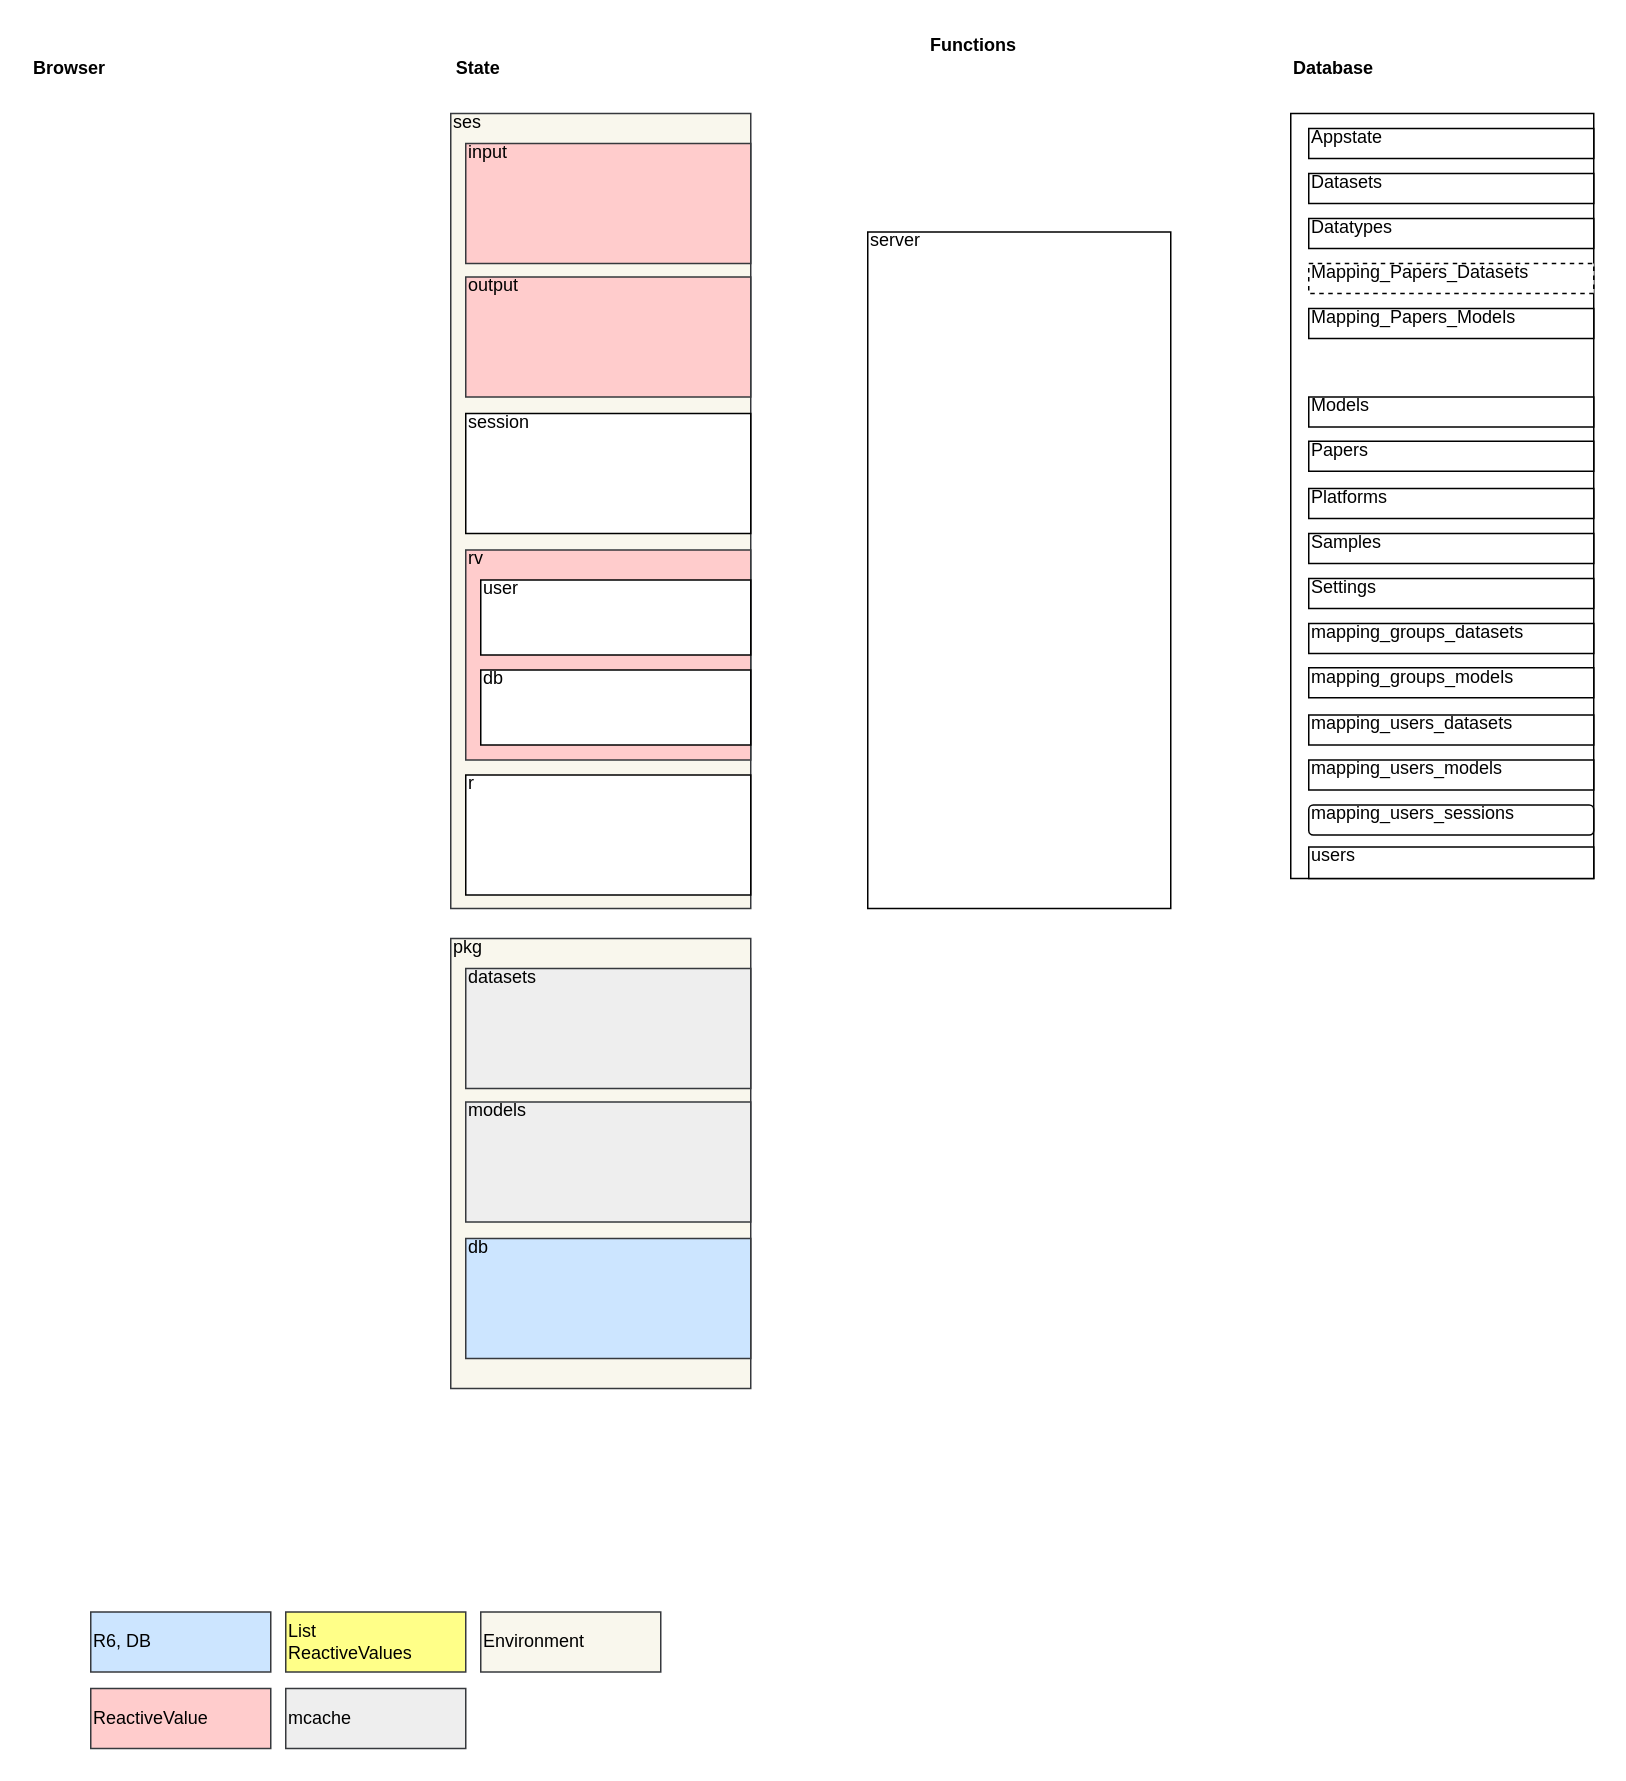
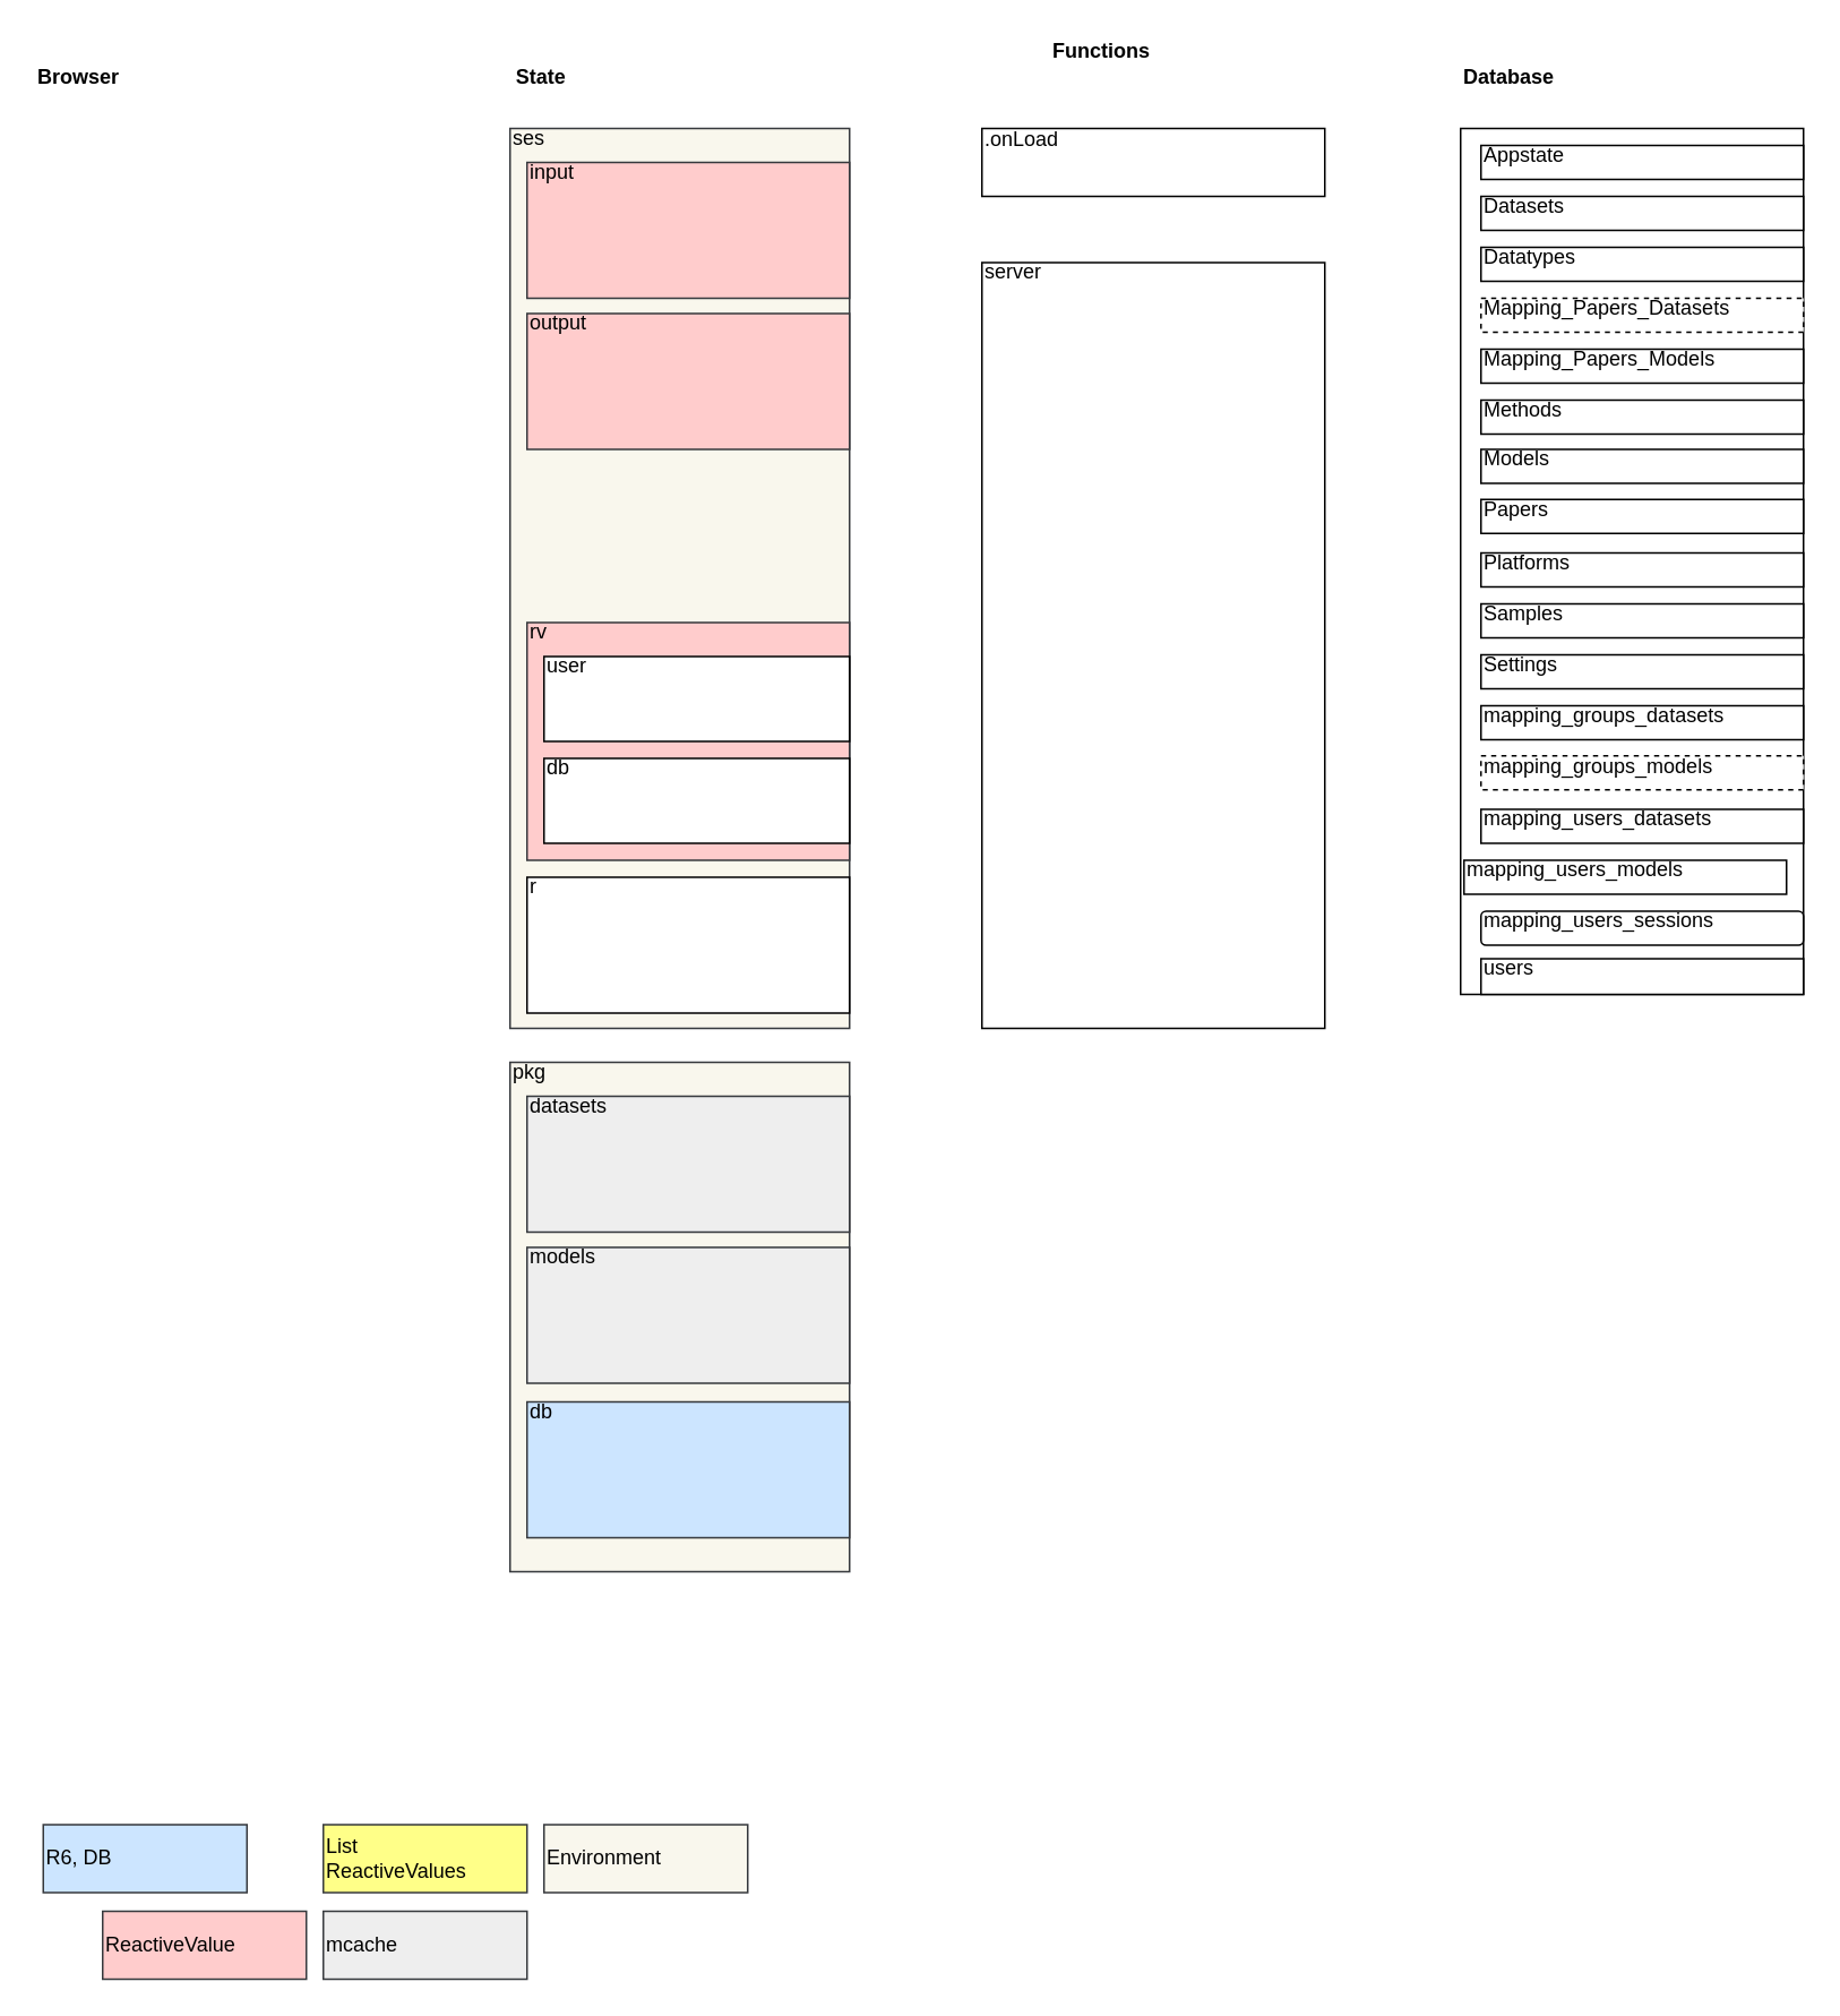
  <mxCell id="0" />
  <mxCell id="1" parent="0" />
  <mxCell id="2" value="&lt;b&gt;State&lt;/b&gt;" style="text;html=1;align=center;verticalAlign=middle;resizable=0;points=[];autosize=1;strokeColor=none;fillColor=default;gradientColor=none;fillOpacity=100;" parent="1" vertex="1"><mxGeometry x="298" width="40" height="20" as="geometry" y="35" /></mxCell>
  <mxCell id="3" value="&lt;b&gt;Browser&lt;/b&gt;" style="text;html=1;align=left;verticalAlign=middle;resizable=0;points=[];autosize=1;strokeColor=none;fillColor=default;gradientColor=none;fillOpacity=100;" parent="1" vertex="1"><mxGeometry width="60" height="20" as="geometry" x="20" y="35" /></mxCell>
  <mxCell id="4" value="ses" style="rounded=0;whiteSpace=wrap;html=1;align=left;labelPosition=center;verticalLabelPosition=middle;verticalAlign=top;spacingTop=-8;fillColor=#f9f7ed;fillOpacity=100;strokeColor=#36393d;" parent="1" vertex="1"><mxGeometry x="300" y="75" width="200" height="530" as="geometry" /></mxCell>
+ <mxCell id="5" value=".onLoad" style="rounded=0;whiteSpace=wrap;html=1;align=left;labelPosition=center;verticalLabelPosition=middle;verticalAlign=top;spacingTop=-7;fillColor=default;gradientColor=none;fillOpacity=100;" parent="1" vertex="1"><mxGeometry x="578" y="75" width="202" height="40" as="geometry" /></mxCell>
  <mxCell id="6" value="server" style="rounded=0;whiteSpace=wrap;html=1;align=left;labelPosition=center;verticalLabelPosition=middle;verticalAlign=top;spacingTop=-8;fillColor=default;gradientColor=none;fillOpacity=100;" parent="1" vertex="1"><mxGeometry x="578" y="154" width="202" height="451" as="geometry" /></mxCell>
  <mxCell id="7" value="&lt;b&gt;Functions&lt;/b&gt;" style="text;html=1;align=left;verticalAlign=middle;resizable=0;points=[];autosize=1;strokeColor=none;fillColor=default;gradientColor=none;fillOpacity=100;" parent="1" vertex="1"><mxGeometry x="618" y="20" width="70" height="20" as="geometry" /></mxCell>
  <mxCell id="8" value="input" style="rounded=0;whiteSpace=wrap;html=1;align=left;labelPosition=center;verticalLabelPosition=middle;verticalAlign=top;spacingTop=-8;fillColor=#ffcccc;fillOpacity=100;strokeColor=#36393d;" parent="1" vertex="1"><mxGeometry x="310" y="95" width="190" height="80" as="geometry" /></mxCell>
  <mxCell id="9" value="output" style="rounded=0;whiteSpace=wrap;html=1;align=left;labelPosition=center;verticalLabelPosition=middle;verticalAlign=top;spacingTop=-8;fillColor=#ffcccc;fillOpacity=100;strokeColor=#36393d;" parent="1" vertex="1"><mxGeometry x="310" y="184" width="190" height="80" as="geometry" /></mxCell>
- <mxCell id="10" value="session" style="rounded=0;whiteSpace=wrap;html=1;align=left;labelPosition=center;verticalLabelPosition=middle;verticalAlign=top;spacingTop=-8;fillOpacity=100;" parent="1" vertex="1"><mxGeometry x="310" y="275" width="190" height="80" as="geometry" /></mxCell>
  <mxCell id="11" value="r" style="rounded=0;whiteSpace=wrap;html=1;align=left;labelPosition=center;verticalLabelPosition=middle;verticalAlign=top;spacingTop=-8;fillOpacity=100;" parent="1" vertex="1"><mxGeometry x="310" y="516" width="190" height="80" as="geometry" /></mxCell>
  <mxCell id="12" value="" style="rounded=0;whiteSpace=wrap;html=1;align=left;labelPosition=center;verticalLabelPosition=middle;verticalAlign=top;fillColor=default;gradientColor=none;fillOpacity=100;" vertex="1" parent="1"><mxGeometry x="860" y="75" width="202" height="510" as="geometry" /></mxCell>
  <mxCell id="13" value="&lt;b&gt;Database&lt;/b&gt;" style="text;html=1;align=left;verticalAlign=middle;resizable=0;points=[];autosize=1;strokeColor=none;fillColor=default;gradientColor=none;fillOpacity=100;" vertex="1" parent="1"><mxGeometry x="860" width="70" height="20" as="geometry" y="35" /></mxCell>
  <mxCell id="14" value="Appstate" style="rounded=0;whiteSpace=wrap;html=1;align=left;labelPosition=center;verticalLabelPosition=middle;verticalAlign=top;spacingTop=-8;fillColor=default;gradientColor=none;fillOpacity=100;" vertex="1" parent="1"><mxGeometry x="872" y="85" width="190" height="20" as="geometry" /></mxCell>
  <mxCell id="15" value="Datasets" style="rounded=0;whiteSpace=wrap;html=1;align=left;labelPosition=center;verticalLabelPosition=middle;verticalAlign=top;spacingTop=-8;fillColor=default;gradientColor=none;fillOpacity=100;" vertex="1" parent="1"><mxGeometry x="872" y="115" width="190" height="20" as="geometry" /></mxCell>
  <mxCell id="16" value="Datatypes" style="rounded=0;whiteSpace=wrap;html=1;align=left;labelPosition=center;verticalLabelPosition=middle;verticalAlign=top;spacingTop=-8;fillColor=default;gradientColor=none;fillOpacity=100;" vertex="1" parent="1"><mxGeometry x="872" y="145" width="190" height="20" as="geometry" /></mxCell>
  <mxCell id="17" value="Mapping_Papers_Datasets" style="rounded=0;whiteSpace=wrap;html=1;align=left;labelPosition=center;verticalLabelPosition=middle;verticalAlign=top;spacingTop=-8;fillColor=default;gradientColor=none;fillOpacity=100;dashed=1;" vertex="1" parent="1"><mxGeometry x="872" y="175" width="190" height="20" as="geometry" /></mxCell>
  <mxCell id="18" value="Mapping_Papers_Models" style="rounded=0;whiteSpace=wrap;html=1;align=left;labelPosition=center;verticalLabelPosition=middle;verticalAlign=top;spacingTop=-8;fillColor=default;gradientColor=none;fillOpacity=100;" vertex="1" parent="1"><mxGeometry x="872" y="205" width="190" height="20" as="geometry" /></mxCell>
+ <mxCell id="19" value="Methods" style="rounded=0;whiteSpace=wrap;html=1;align=left;labelPosition=center;verticalLabelPosition=middle;verticalAlign=top;spacingTop=-8;fillColor=default;gradientColor=none;fillOpacity=100;" vertex="1" parent="1"><mxGeometry x="872" y="235" width="190" height="20" as="geometry" /></mxCell>
  <mxCell id="20" value="Models" style="rounded=0;whiteSpace=wrap;html=1;align=left;labelPosition=center;verticalLabelPosition=middle;verticalAlign=top;spacingTop=-8;fillColor=default;gradientColor=none;fillOpacity=100;" vertex="1" parent="1"><mxGeometry x="872" y="264" width="190" height="20" as="geometry" /></mxCell>
  <mxCell id="21" value="Papers" style="rounded=0;whiteSpace=wrap;html=1;align=left;labelPosition=center;verticalLabelPosition=middle;verticalAlign=top;spacingTop=-8;fillColor=default;gradientColor=none;fillOpacity=100;" vertex="1" parent="1"><mxGeometry x="872" y="293.5" width="190" height="20" as="geometry" /></mxCell>
  <mxCell id="22" value="Platforms" style="rounded=0;whiteSpace=wrap;html=1;align=left;labelPosition=center;verticalLabelPosition=middle;verticalAlign=top;spacingTop=-8;fillColor=default;gradientColor=none;fillOpacity=100;" vertex="1" parent="1"><mxGeometry x="872" y="325" width="190" height="20" as="geometry" /></mxCell>
  <mxCell id="23" value="Samples" style="rounded=0;whiteSpace=wrap;html=1;align=left;labelPosition=center;verticalLabelPosition=middle;verticalAlign=top;spacingTop=-8;fillColor=default;gradientColor=none;fillOpacity=100;" vertex="1" parent="1"><mxGeometry x="872" y="355" width="190" height="20" as="geometry" /></mxCell>
  <mxCell id="24" value="Settings" style="rounded=0;whiteSpace=wrap;html=1;align=left;labelPosition=center;verticalLabelPosition=middle;verticalAlign=top;spacingTop=-8;fillColor=default;gradientColor=none;fillOpacity=100;" vertex="1" parent="1"><mxGeometry x="872" y="385" width="190" height="20" as="geometry" /></mxCell>
  <mxCell id="25" value="rv" style="rounded=0;whiteSpace=wrap;html=1;align=left;labelPosition=center;verticalLabelPosition=middle;verticalAlign=top;spacingTop=-8;fillColor=#ffcccc;fillOpacity=100;strokeColor=#36393d;" parent="1" vertex="1"><mxGeometry x="310" y="366" width="190" height="140" as="geometry" /></mxCell>
  <mxCell id="26" value="user" style="rounded=0;whiteSpace=wrap;html=1;align=left;labelPosition=center;verticalLabelPosition=middle;verticalAlign=top;spacing=2;spacingTop=-8;fillOpacity=100;" vertex="1" parent="1"><mxGeometry x="320" y="386" width="180" height="50" as="geometry" /></mxCell>
  <mxCell id="27" value="db" style="rounded=0;whiteSpace=wrap;html=1;align=left;labelPosition=center;verticalLabelPosition=middle;verticalAlign=top;spacing=2;spacingTop=-8;fillOpacity=100;" vertex="1" parent="1"><mxGeometry x="320" y="446" width="180" height="50" as="geometry" /></mxCell>
- <mxCell id="28" value="R6, DB&lt;br&gt;" style="rounded=0;whiteSpace=wrap;html=1;align=left;labelPosition=center;verticalLabelPosition=middle;verticalAlign=middle;spacingTop=0;fillOpacity=100;fillColor=#cce5ff;strokeColor=#36393d;" vertex="1" parent="1"><mxGeometry x="60" y="1074" width="120" height="40" as="geometry" /></mxCell>
+ <mxCell id="28" value="R6, DB&lt;br&gt;" style="rounded=0;whiteSpace=wrap;html=1;align=left;labelPosition=center;verticalLabelPosition=middle;verticalAlign=middle;spacingTop=0;fillOpacity=100;fillColor=#cce5ff;strokeColor=#36393d;" vertex="1" parent="1"><mxGeometry x="25" y="1074" width="120" height="40" as="geometry" /></mxCell>
  <mxCell id="29" value="List&lt;br&gt;ReactiveValues" style="rounded=0;whiteSpace=wrap;html=1;align=left;labelPosition=center;verticalLabelPosition=middle;verticalAlign=middle;spacingTop=0;fillOpacity=100;fillColor=#ffff88;strokeColor=#36393d;" vertex="1" parent="1"><mxGeometry x="190" y="1074" width="120" height="40" as="geometry" /></mxCell>
  <mxCell id="30" value="Environment&lt;br&gt;" style="rounded=0;whiteSpace=wrap;html=1;align=left;labelPosition=center;verticalLabelPosition=middle;verticalAlign=middle;spacingTop=0;fillOpacity=100;fillColor=#f9f7ed;strokeColor=#36393d;" vertex="1" parent="1"><mxGeometry x="320" y="1074" width="120" height="40" as="geometry" /></mxCell>
  <mxCell id="31" value="ReactiveValue&lt;br&gt;" style="rounded=0;whiteSpace=wrap;html=1;align=left;labelPosition=center;verticalLabelPosition=middle;verticalAlign=middle;spacingTop=0;fillOpacity=100;fillColor=#ffcccc;strokeColor=#36393d;" vertex="1" parent="1"><mxGeometry x="60" y="1125" width="120" height="40" as="geometry" /></mxCell>
  <mxCell id="32" value="pkg" style="rounded=0;whiteSpace=wrap;html=1;align=left;labelPosition=center;verticalLabelPosition=middle;verticalAlign=top;spacingTop=-8;fillColor=#f9f7ed;fillOpacity=100;strokeColor=#36393d;" vertex="1" parent="1"><mxGeometry x="300" y="625" width="200" height="300" as="geometry" /></mxCell>
  <mxCell id="33" value="datasets" style="rounded=0;whiteSpace=wrap;html=1;align=left;labelPosition=center;verticalLabelPosition=middle;verticalAlign=top;spacingTop=-8;fillColor=#eeeeee;fillOpacity=100;strokeColor=#36393d;" vertex="1" parent="1"><mxGeometry x="310" y="645" width="190" height="80" as="geometry" /></mxCell>
  <mxCell id="34" value="models" style="rounded=0;whiteSpace=wrap;html=1;align=left;labelPosition=center;verticalLabelPosition=middle;verticalAlign=top;spacingTop=-8;fillColor=#eeeeee;fillOpacity=100;strokeColor=#36393d;" vertex="1" parent="1"><mxGeometry x="310" y="734" width="190" height="80" as="geometry" /></mxCell>
  <mxCell id="35" value="db" style="rounded=0;whiteSpace=wrap;html=1;align=left;labelPosition=center;verticalLabelPosition=middle;verticalAlign=top;spacingTop=-8;fillOpacity=100;fillColor=#cce5ff;strokeColor=#36393d;" vertex="1" parent="1"><mxGeometry x="310" y="825" width="190" height="80" as="geometry" /></mxCell>
  <mxCell id="36" value="mcache&lt;br&gt;" style="rounded=0;whiteSpace=wrap;html=1;align=left;labelPosition=center;verticalLabelPosition=middle;verticalAlign=middle;spacingTop=0;fillOpacity=100;fillColor=#eeeeee;strokeColor=#36393d;" vertex="1" parent="1"><mxGeometry x="190" y="1125" width="120" height="40" as="geometry" /></mxCell>
  <mxCell id="37" value="mapping_groups_datasets" style="rounded=0;whiteSpace=wrap;html=1;align=left;labelPosition=center;verticalLabelPosition=middle;verticalAlign=top;spacingTop=-8;fillColor=default;gradientColor=none;fillOpacity=100;" vertex="1" parent="1"><mxGeometry x="872" y="415" width="190" height="20" as="geometry" /></mxCell>
- <mxCell id="38" value="mapping_groups_models" style="rounded=0;whiteSpace=wrap;html=1;align=left;labelPosition=center;verticalLabelPosition=middle;verticalAlign=top;spacingTop=-8;fillColor=default;gradientColor=none;fillOpacity=100;" vertex="1" parent="1"><mxGeometry x="872" y="444.5" width="190" height="20" as="geometry" /></mxCell>
+ <mxCell id="38" value="mapping_groups_models" style="rounded=0;whiteSpace=wrap;html=1;align=left;labelPosition=center;verticalLabelPosition=middle;verticalAlign=top;spacingTop=-8;fillColor=default;gradientColor=none;fillOpacity=100;dashed=1;" vertex="1" parent="1"><mxGeometry x="872" y="444.5" width="190" height="20" as="geometry" /></mxCell>
  <mxCell id="39" value="mapping_users_datasets" style="rounded=0;whiteSpace=wrap;html=1;align=left;labelPosition=center;verticalLabelPosition=middle;verticalAlign=top;spacingTop=-8;fillColor=default;gradientColor=none;fillOpacity=100;" vertex="1" parent="1"><mxGeometry x="872" y="476" width="190" height="20" as="geometry" /></mxCell>
- <mxCell id="40" value="mapping_users_models" style="rounded=0;whiteSpace=wrap;html=1;align=left;labelPosition=center;verticalLabelPosition=middle;verticalAlign=top;spacingTop=-8;fillColor=default;gradientColor=none;fillOpacity=100;" vertex="1" parent="1"><mxGeometry x="872" y="506" width="190" height="20" as="geometry" /></mxCell>
+ <mxCell id="40" value="mapping_users_models" style="rounded=0;whiteSpace=wrap;html=1;align=left;labelPosition=center;verticalLabelPosition=middle;verticalAlign=top;spacingTop=-8;fillColor=default;gradientColor=none;fillOpacity=100;" vertex="1" parent="1"><mxGeometry x="862" y="506" width="190" height="20" as="geometry" /></mxCell>
  <mxCell id="41" value="mapping_users_sessions" style="whiteSpace=wrap;html=1;align=left;labelPosition=center;verticalLabelPosition=middle;verticalAlign=top;spacingTop=-8;fillColor=default;gradientColor=none;fillOpacity=100;rounded=1;" vertex="1" parent="1"><mxGeometry x="872" y="536" width="190" height="20" as="geometry" /></mxCell>
  <mxCell id="42" value="users" style="rounded=0;whiteSpace=wrap;html=1;align=left;labelPosition=center;verticalLabelPosition=middle;verticalAlign=top;spacingTop=-8;fillColor=default;gradientColor=none;fillOpacity=100;" vertex="1" parent="1"><mxGeometry x="872" y="564" width="190" height="21" as="geometry" /></mxCell>
